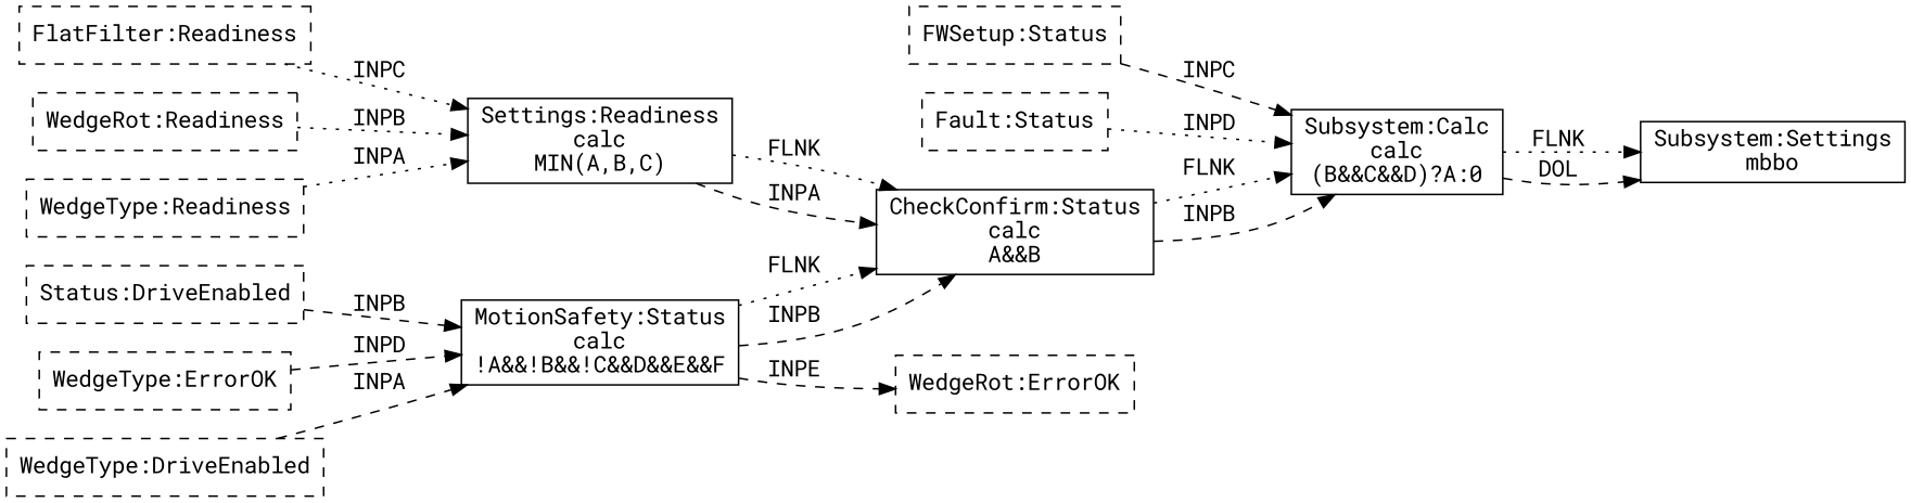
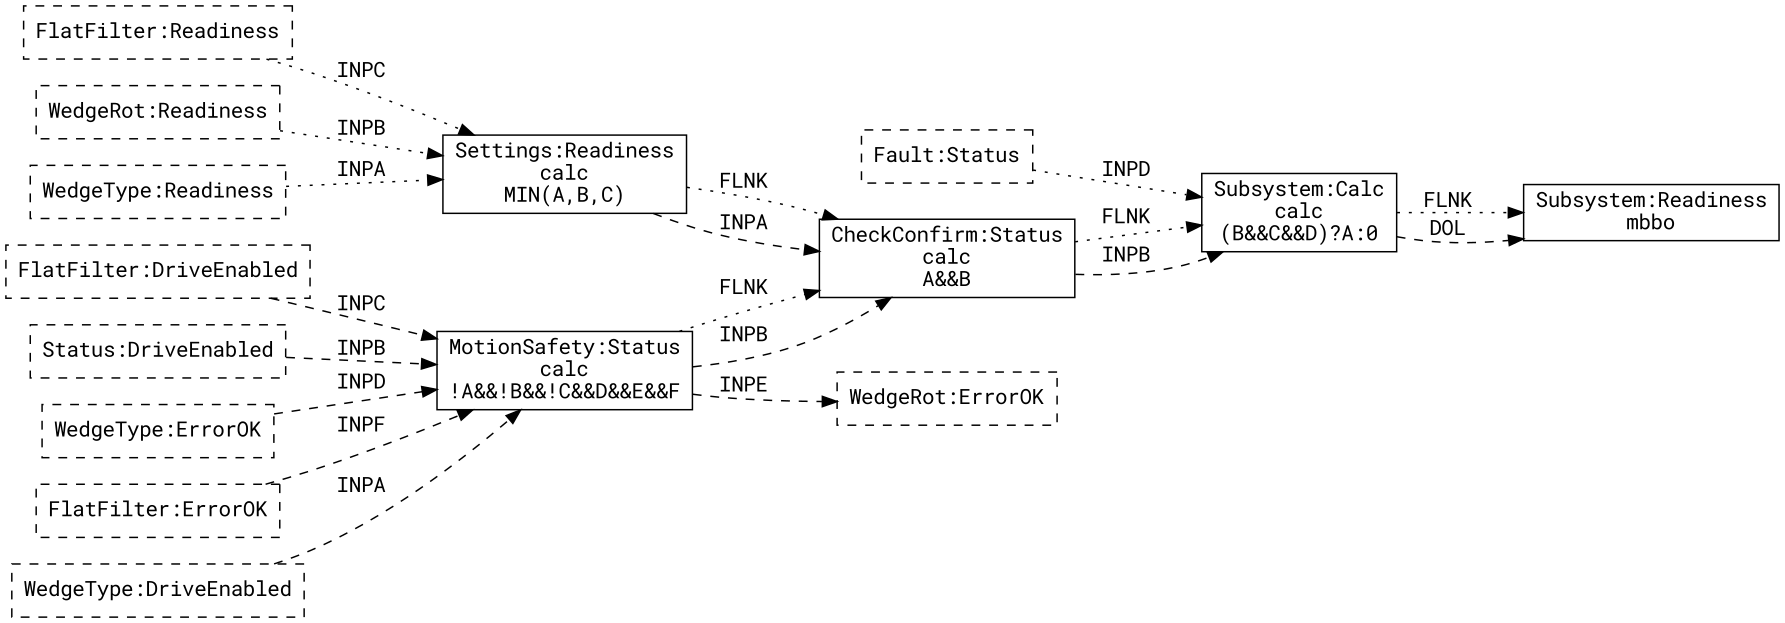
  digraph {
    fontname="Roboto Mono"
    rankdir=LR
    node [fontname="Roboto Mono" shape=box style=dashed]
    edge [fontname="Roboto Mono" style=dashed]
    n1 [label="MotionSafety:Status\ncalc\n!A&&!B&&!C&&D&&E&&F" style=""]
    n2 [label="CheckConfirm:Status\ncalc\nA&&B" style=""]
    "WedgeRot:ErrorOK"
    n4 [label="Subsystem:Calc\ncalc\n(B&&C&&D)?A:0" style=""]
+   "FlatFilter:DriveEnabled"
    n6 [label="Status:DriveEnabled"]
    "WedgeType:ErrorOK"
+   "FlatFilter:ErrorOK"
    "WedgeType:DriveEnabled"
-   n10 [label="Subsystem:Settings\nmbbo" style=""]
+   n10 [label="Subsystem:Readiness\nmbbo" style=""]
    n11 [label="Settings:Readiness\ncalc\nMIN(A,B,C)" style=""]
    "FlatFilter:Readiness"
    "WedgeRot:Readiness"
    "WedgeType:Readiness"
-   "FWSetup:Status"
    "Fault:Status"
    n1 -> n2 [label="FLNK  " style=dotted]
    n1 -> n2 [label="INPB  "]
    n1 -> "WedgeRot:ErrorOK" [label="INPE  "]
    n2 -> n4 [label="FLNK  " style=dotted]
    n2 -> n4 [label="INPB  "]
    n4 -> n10 [label="FLNK  " style=dotted]
    n4 -> n10 [label="DOL  "]
+   "FlatFilter:DriveEnabled" -> n1 [label="INPC  "]
    n6 -> n1 [label="INPB  "]
    "WedgeType:ErrorOK" -> n1 [label="INPD  "]
+   "FlatFilter:ErrorOK" -> n1 [label="INPF  "]
    "WedgeType:DriveEnabled" -> n1 [label="INPA  "]
    n11 -> n2 [label="FLNK  " style=dotted]
    n11 -> n2 [label="INPA  "]
    "FlatFilter:Readiness" -> n11 [label="INPC  " style=dotted]
    "WedgeRot:Readiness" -> n11 [label="INPB  " style=dotted]
    "WedgeType:Readiness" -> n11 [label="INPA  " style=dotted]
-   "FWSetup:Status" -> n4 [label="INPC  "]
    "Fault:Status" -> n4 [label="INPD  " style=dotted]
  }
